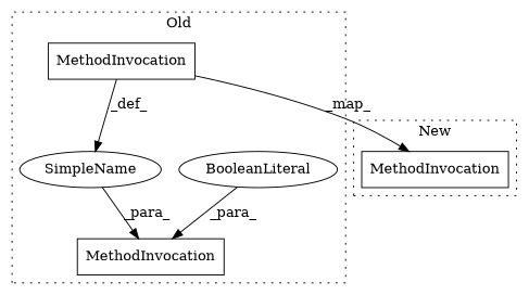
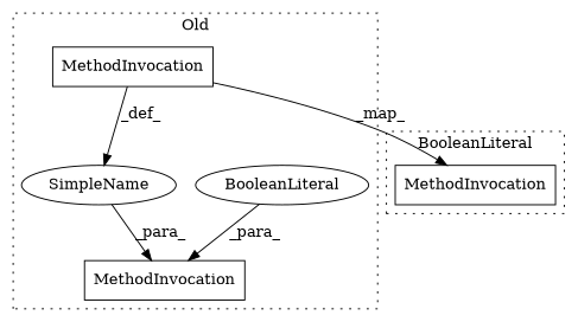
  digraph {
    node [a=32 shape=box]
    n1 [a=9 l=5 label=BooleanLiteral s=26160 shape=ellipse]
    n2 [l="5,1" label=MethodInvocation s="26094,26165"]
    n3 [l="27,1" label=MethodInvocation s="26099,26158"]
    n4 [a=42 label=SimpleName shape=ellipse]
    n5 [l="32,1" label=MethodInvocation s="25972,26036"]
    subgraph cluster_1 {
      label=Old
      style=dotted
      n1
      n2
      n3
      n4
    }
    subgraph cluster_2 {
-     label=New
+     label=BooleanLiteral
      style=dotted
      n5
    }
    n1 -> n2 [label=_para_]
    n3 -> n4 [label=_def_]
    n3 -> n5 [label=_map_]
    n4 -> n2 [label=_para_]
  }
